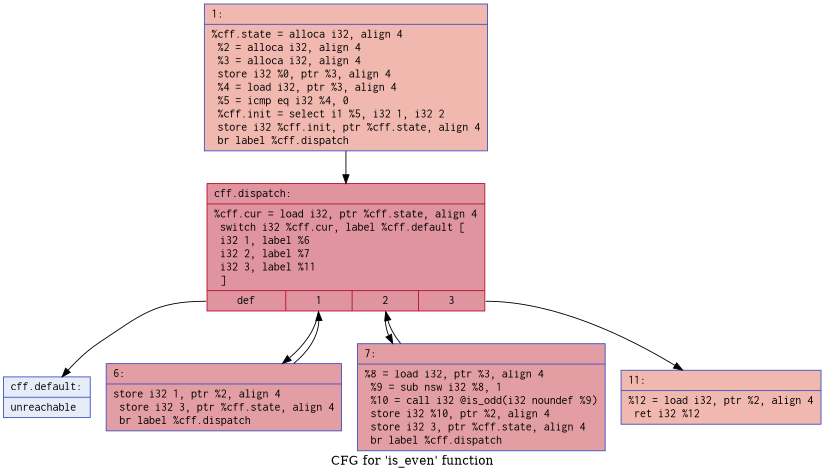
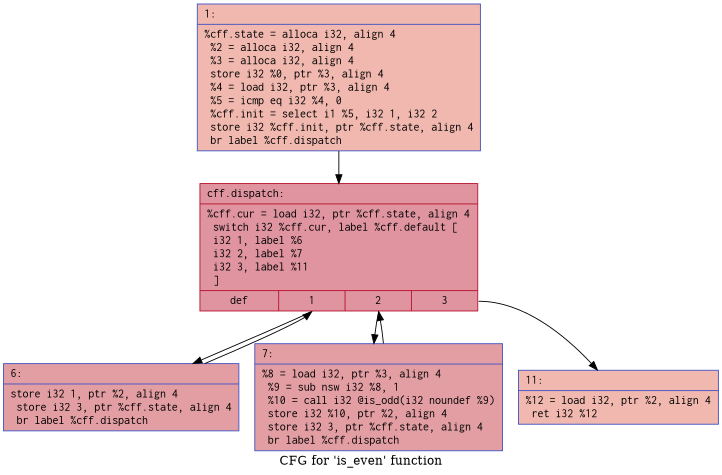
  digraph {
    label="CFG for 'is_even' function"
    node [color="#3d50c3ff" fillcolor="#dc5d4a70" fontname=Courier shape=record style=filled]
    n1 [label="{1:\l|  %cff.state = alloca i32, align 4\l  %2 = alloca i32, align 4\l  %3 = alloca i32, align 4\l  store i32 %0, ptr %3, align 4\l  %4 = load i32, ptr %3, align 4\l  %5 = icmp eq i32 %4, 0\l  %cff.init = select i1 %5, i32 1, i32 2\l  store i32 %cff.init, ptr %cff.state, align 4\l  br label %cff.dispatch\l}"]
    n2 [color="#b70d28ff" fillcolor="#b70d2870" label="{cff.dispatch:\l|  %cff.cur = load i32, ptr %cff.state, align 4\l  switch i32 %cff.cur, label %cff.default [\l    i32 1, label %6\l    i32 2, label %7\l    i32 3, label %11\l  ]\l|{<s0>def|<s1>1|<s2>2|<s3>3}}"]
    n3 [fillcolor="#be242e70" label="{6:\l|  store i32 1, ptr %2, align 4\l  store i32 3, ptr %cff.state, align 4\l  br label %cff.dispatch\l}"]
    n4 [fillcolor="#be242e70" label="{7:\l|  %8 = load i32, ptr %3, align 4\l  %9 = sub nsw i32 %8, 1\l  %10 = call i32 @is_odd(i32 noundef %9)\l  store i32 %10, ptr %2, align 4\l  store i32 3, ptr %cff.state, align 4\l  br label %cff.dispatch\l}"]
    n5 [label="{11:\l|  %12 = load i32, ptr %2, align 4\l  ret i32 %12\l}"]
-   n6 [fillcolor="#c7d7f070" label="{cff.default:\l|  unreachable\l}"]
    n1 -> n2
    n2 -> n3 [tailport=s1]
    n2 -> n4 [tailport=s2]
    n2 -> n5 [tailport=s3]
-   n2 -> n6 [tailport=s0]
    n3 -> n2
    n4 -> n2
  }
